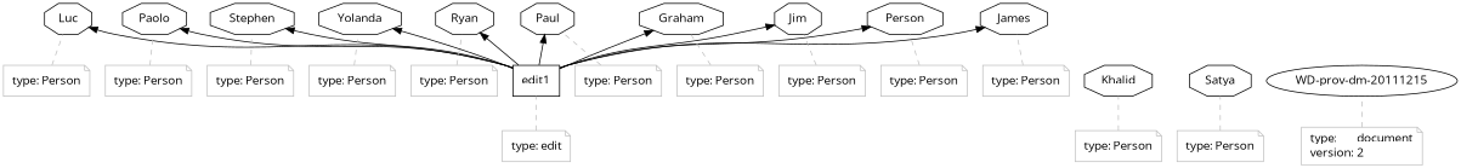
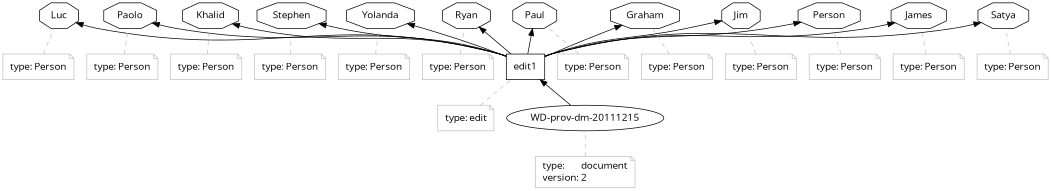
  digraph {
    fontname="Open Sans"
    rankdir=BT
    node [fontname="Open Sans" shape=note]
    edge [fontname="Open Sans" arrowhead=none color=gray style=dashed]
    n1 [label=edit1 shape=polygon sides=4]
    n2 [label=Luc shape=polygon sides=8]
    n3 [label=Paolo shape=polygon sides=8]
    n4 [label=Khalid shape=polygon sides=8]
    n5 [label=Stephen shape=polygon sides=8]
    n6 [label=Yolanda shape=polygon sides=8]
    n7 [label=Ryan shape=polygon sides=8]
    n8 [label=Paul shape=polygon sides=8]
    n9 [label=Graham shape=polygon sides=8]
    n10 [label=Jim shape=polygon sides=8]
    n11 [label=Person shape=polygon sides=8]
    n12 [label=James shape=polygon sides=8]
    n13 [label=Satya shape=polygon sides=8]
    n14 [color=gray fontcolor=black label=<<TABLE cellpadding="0" border="0"> 	<TR> 	    <TD align="left">type:</TD> 	    <TD align="left">edit</TD> 	</TR>     </TABLE>>]
    n15 [label="WD-prov-dm-20111215" shape=""]
    n16 [color=gray fontcolor=black label=<<TABLE cellpadding="0" border="0"> 	<TR> 	    <TD align="left">type:</TD> 	    <TD align="left">document</TD> 	</TR> 	<TR> 	    <TD align="left">version:</TD> 	    <TD align="left">2</TD> 	</TR>     </TABLE>>]
    n17 [color=gray fontcolor=black label=<<TABLE cellpadding="0" border="0"> 	<TR> 	    <TD align="left">type:</TD> 	    <TD align="left">Person</TD> 	</TR>     </TABLE>>]
    n18 [color=gray fontcolor=black label=<<TABLE cellpadding="0" border="0"> 	<TR> 	    <TD align="left">type:</TD> 	    <TD align="left">Person</TD> 	</TR>     </TABLE>>]
    n19 [color=gray fontcolor=black label=<<TABLE cellpadding="0" border="0"> 	<TR> 	    <TD align="left">type:</TD> 	    <TD align="left">Person</TD> 	</TR>     </TABLE>>]
    n20 [color=gray fontcolor=black label=<<TABLE cellpadding="0" border="0"> 	<TR> 	    <TD align="left">type:</TD> 	    <TD align="left">Person</TD> 	</TR>     </TABLE>>]
    n21 [color=gray fontcolor=black label=<<TABLE cellpadding="0" border="0"> 	<TR> 	    <TD align="left">type:</TD> 	    <TD align="left">Person</TD> 	</TR>     </TABLE>>]
    n22 [color=gray fontcolor=black label=<<TABLE cellpadding="0" border="0"> 	<TR> 	    <TD align="left">type:</TD> 	    <TD align="left">Person</TD> 	</TR>     </TABLE>>]
    n23 [color=gray fontcolor=black label=<<TABLE cellpadding="0" border="0"> 	<TR> 	    <TD align="left">type:</TD> 	    <TD align="left">Person</TD> 	</TR>     </TABLE>>]
    n24 [color=gray fontcolor=black label=<<TABLE cellpadding="0" border="0"> 	<TR> 	    <TD align="left">type:</TD> 	    <TD align="left">Person</TD> 	</TR>     </TABLE>>]
    n25 [color=gray fontcolor=black label=<<TABLE cellpadding="0" border="0"> 	<TR> 	    <TD align="left">type:</TD> 	    <TD align="left">Person</TD> 	</TR>     </TABLE>>]
    n26 [color=gray fontcolor=black label=<<TABLE cellpadding="0" border="0"> 	<TR> 	    <TD align="left">type:</TD> 	    <TD align="left">Person</TD> 	</TR>     </TABLE>>]
    n27 [color=gray fontcolor=black label=<<TABLE cellpadding="0" border="0"> 	<TR> 	    <TD align="left">type:</TD> 	    <TD align="left">Person</TD> 	</TR>     </TABLE>>]
    n28 [color=gray fontcolor=black label=<<TABLE cellpadding="0" border="0"> 	<TR> 	    <TD align="left">type:</TD> 	    <TD align="left">Person</TD> 	</TR>     </TABLE>>]
    n1 -> n2 [arrowhead="" color="" style=""]
    n1 -> n3 [arrowhead="" color="" style=""]
+   n1 -> n4 [arrowhead="" color="" style=""]
    n1 -> n5 [arrowhead="" color="" style=""]
    n1 -> n6 [arrowhead="" color="" style=""]
    n1 -> n7 [arrowhead="" color="" style=""]
    n1 -> n8 [arrowhead="" color="" style=""]
    n1 -> n9 [arrowhead="" color="" style=""]
    n1 -> n10 [arrowhead="" color="" style=""]
    n1 -> n11 [arrowhead="" color="" style=""]
    n1 -> n12 [arrowhead="" color="" style=""]
+   n1 -> n13 [arrowhead="" color="" style=""]
    n14 -> n1
+   n15 -> n1 [arrowhead="" color="" style=""]
    n16 -> n15
    n17 -> n2
    n18 -> n3
    n19 -> n4
    n20 -> n5
    n21 -> n6
    n22 -> n7
    n23 -> n8
    n24 -> n9
    n25 -> n10
    n26 -> n11
    n27 -> n12
    n28 -> n13
  }
